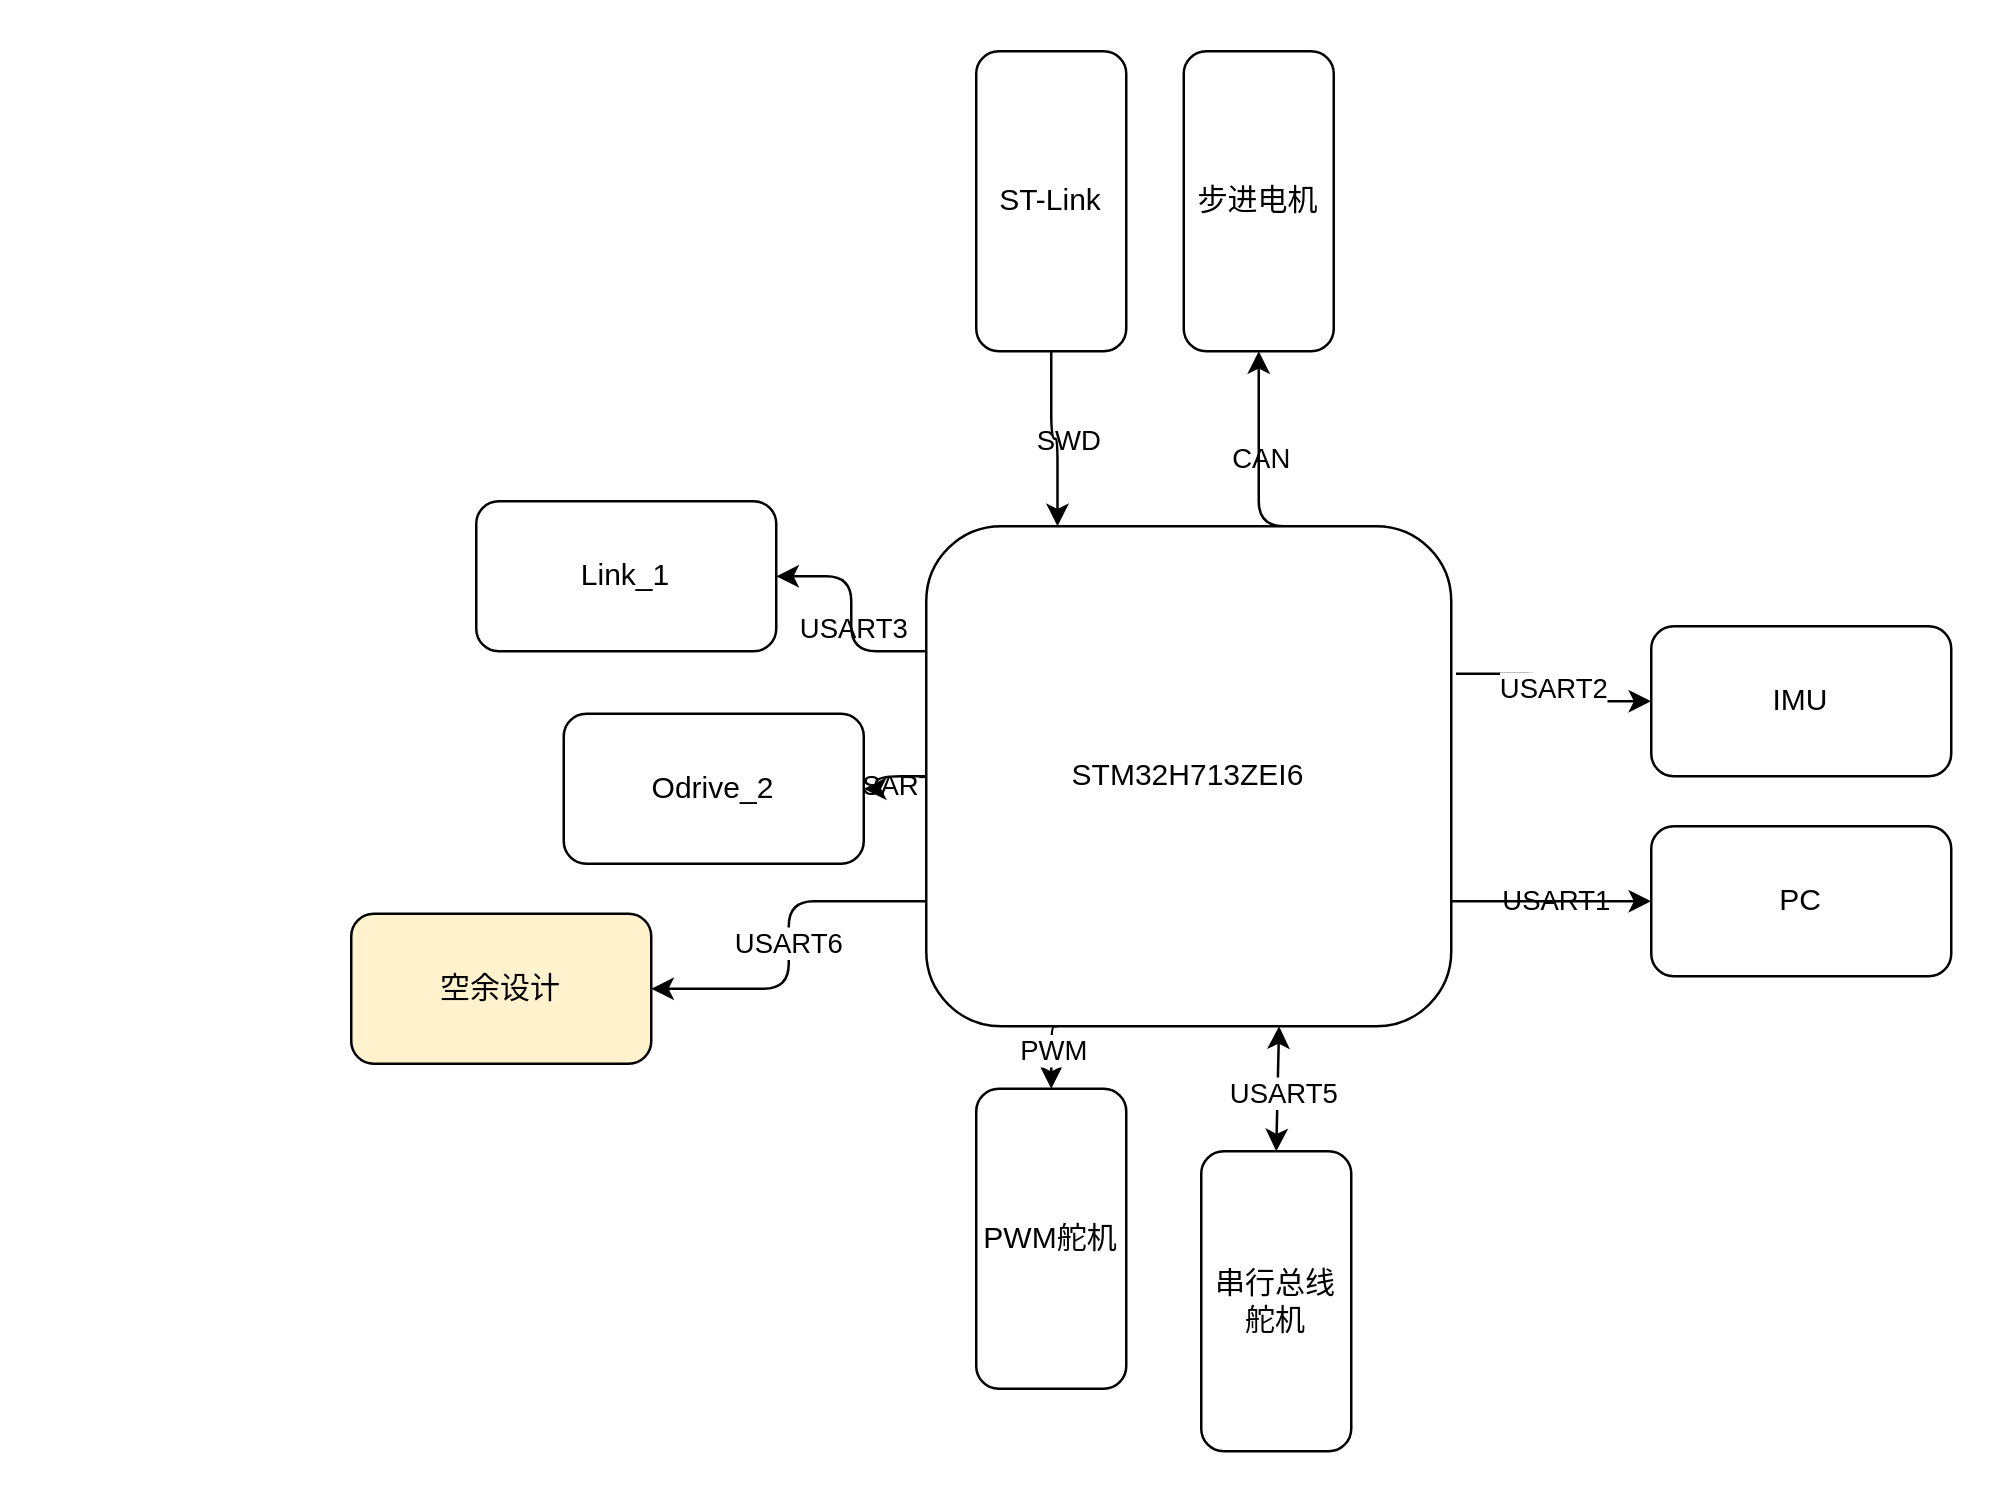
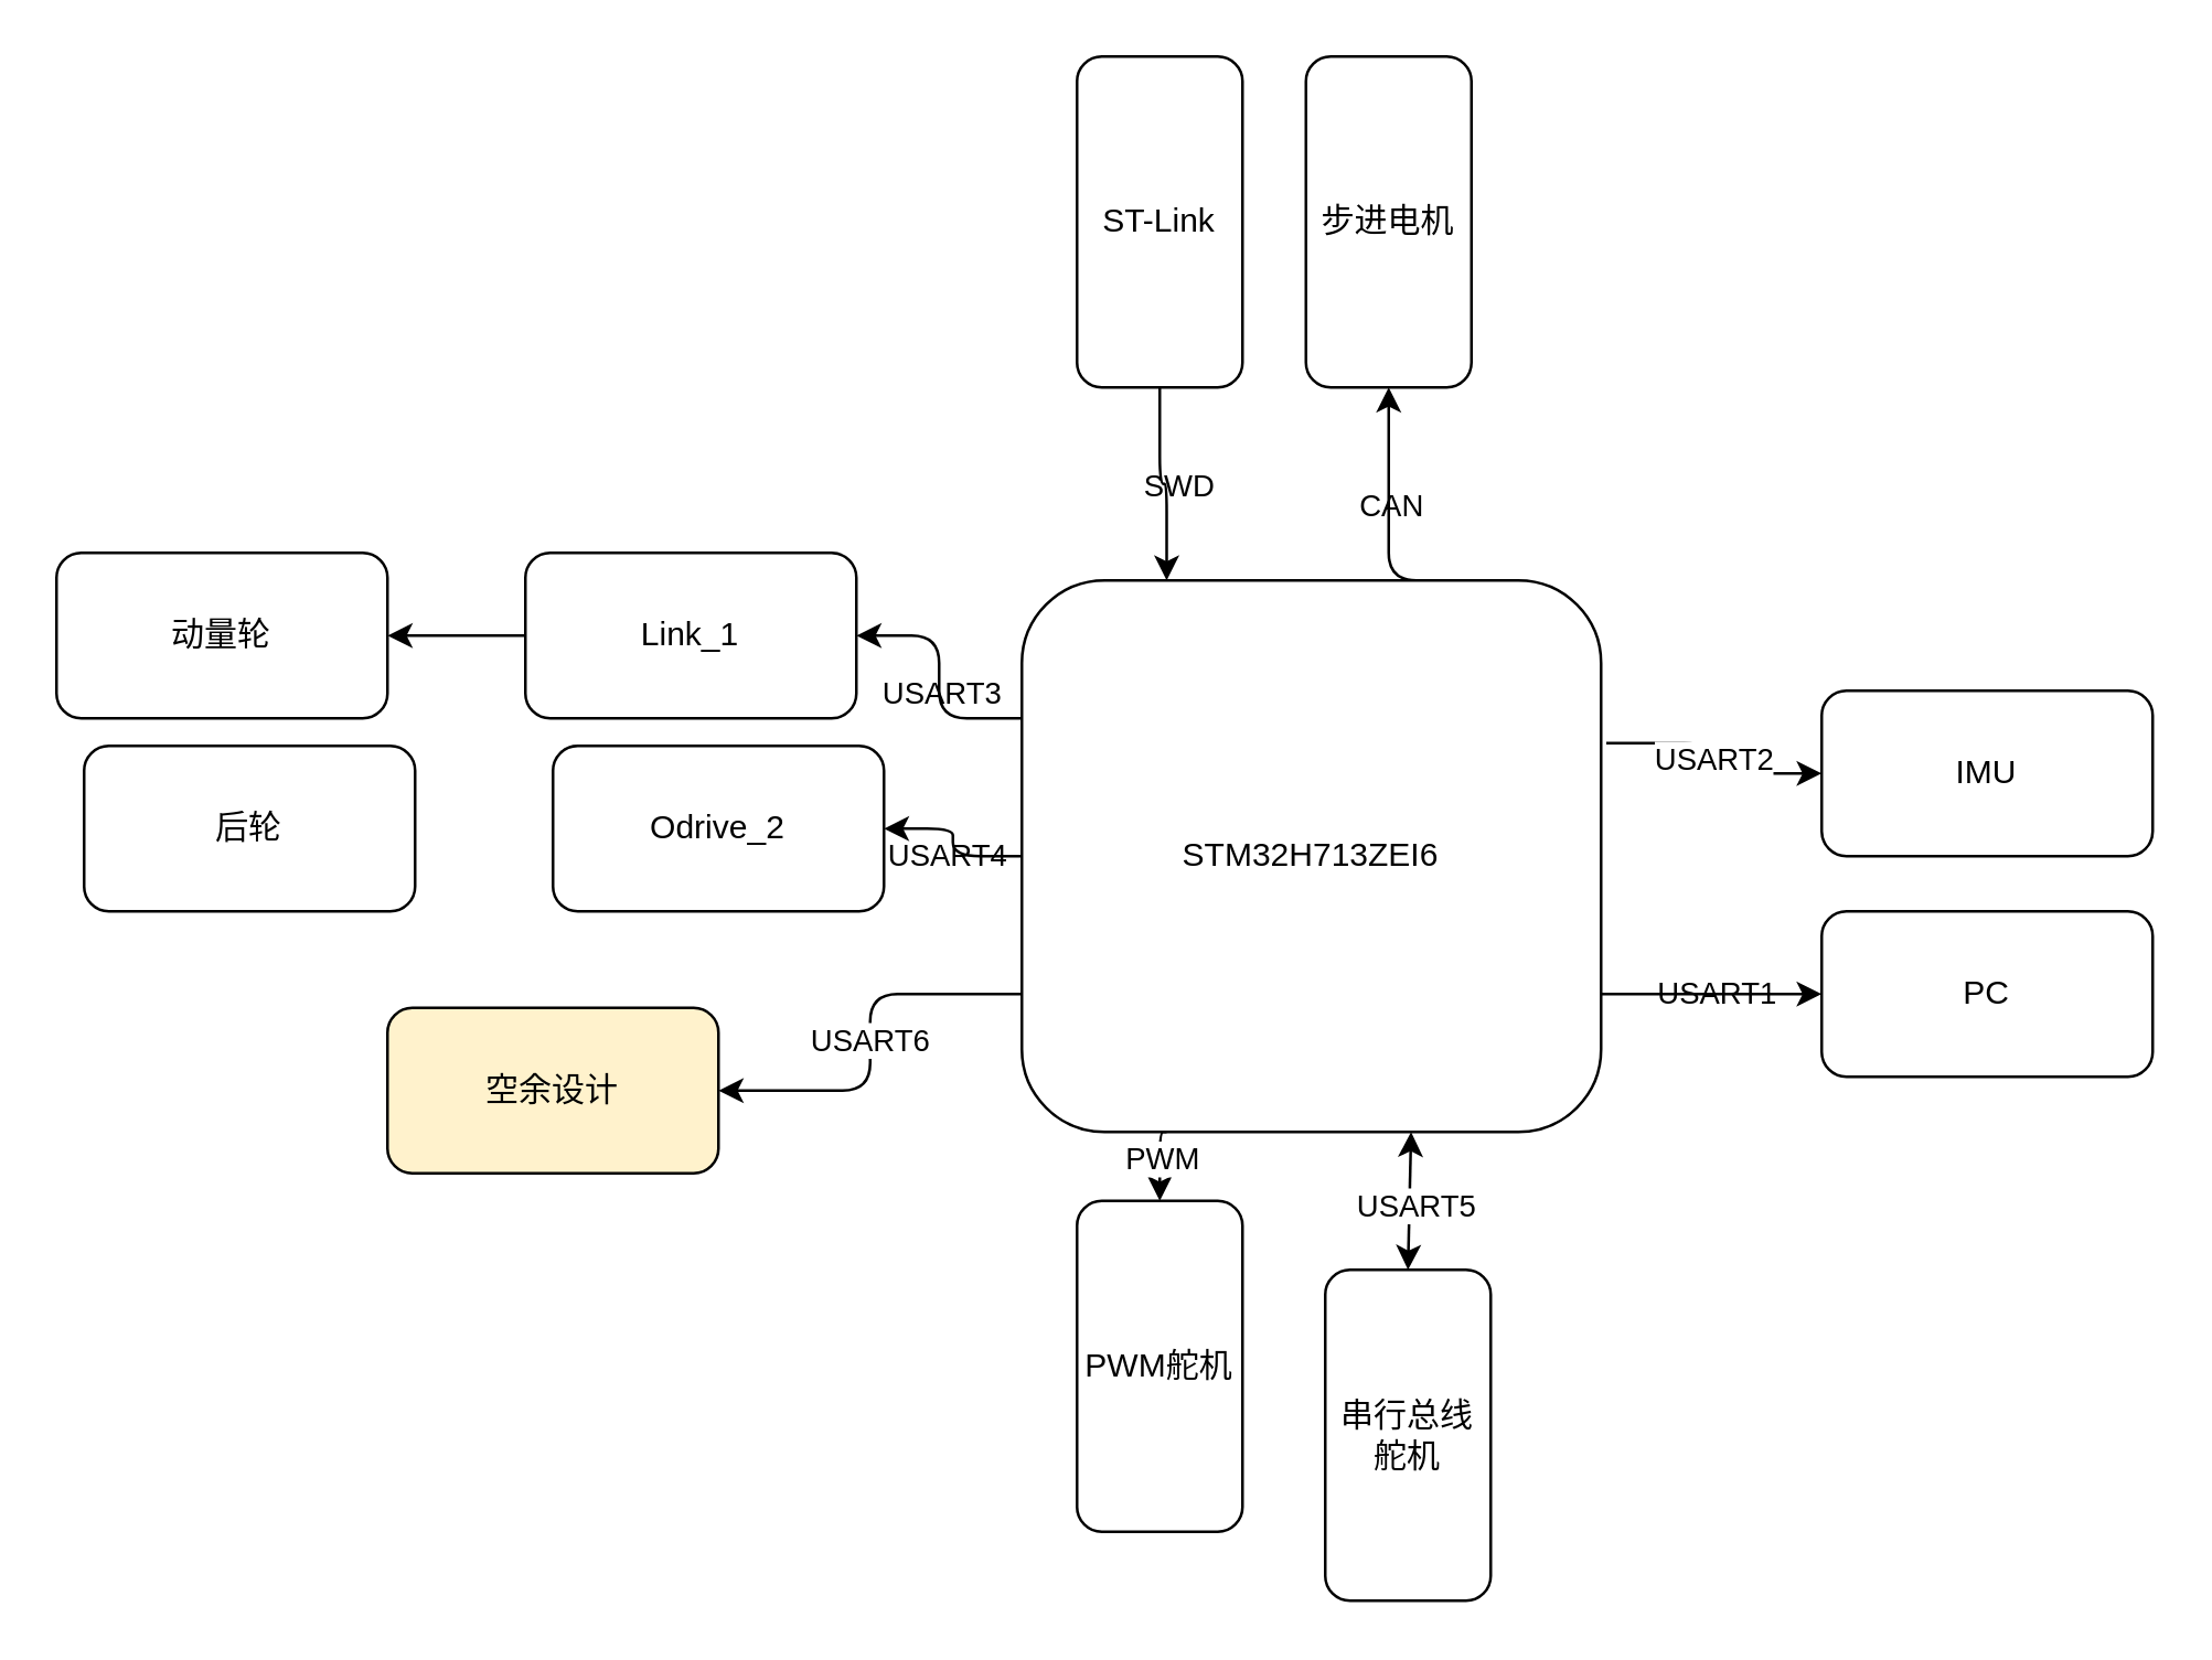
  <mxCell id="0" />
  <mxCell id="1" parent="0" />
  <mxCell id="2" style="edgeStyle=orthogonalEdgeStyle;rounded=1;orthogonalLoop=1;jettySize=auto;html=1;exitX=1;exitY=0.75;exitDx=0;exitDy=0;entryX=0;entryY=0.5;entryDx=0;entryDy=0;labelBackgroundColor=none;fontColor=default;" parent="1" source="12" target="17" edge="1"><mxGeometry relative="1" as="geometry" /></mxCell>
  <mxCell id="3" value="USART1" style="edgeLabel;html=1;align=center;verticalAlign=middle;resizable=0;points=[];rounded=1;labelBackgroundColor=none;" parent="2" vertex="1" connectable="0"><mxGeometry x="0.026" y="1" relative="1" as="geometry"><mxPoint as="offset" /></mxGeometry></mxCell>
  <mxCell id="4" style="edgeStyle=orthogonalEdgeStyle;rounded=1;orthogonalLoop=1;jettySize=auto;html=1;entryX=0;entryY=0.5;entryDx=0;entryDy=0;exitX=0.75;exitY=0;exitDx=0;exitDy=0;labelBackgroundColor=none;fontColor=default;" parent="1" source="12" target="13" edge="1"><mxGeometry relative="1" as="geometry"><Array as="points"><mxPoint x="503" y="210" /></Array></mxGeometry></mxCell>
  <mxCell id="5" value="CAN" style="edgeLabel;html=1;align=center;verticalAlign=middle;resizable=0;points=[];rounded=1;labelBackgroundColor=none;" parent="4" vertex="1" connectable="0"><mxGeometry x="-0.051" y="-1" relative="1" as="geometry"><mxPoint x="-1" y="-7" as="offset" /></mxGeometry></mxCell>
  <mxCell id="6" style="edgeStyle=orthogonalEdgeStyle;rounded=1;orthogonalLoop=1;jettySize=auto;html=1;entryX=1;entryY=0.5;entryDx=0;entryDy=0;labelBackgroundColor=none;fontColor=default;" parent="1" source="12" target="16" edge="1"><mxGeometry relative="1" as="geometry" /></mxCell>
  <mxCell id="7" value="USART4" style="edgeLabel;html=1;align=center;verticalAlign=middle;resizable=0;points=[];rounded=1;labelBackgroundColor=none;" parent="6" vertex="1" connectable="0"><mxGeometry x="-0.122" y="3" relative="1" as="geometry"><mxPoint as="offset" /></mxGeometry></mxCell>
  <mxCell id="8" style="edgeStyle=orthogonalEdgeStyle;rounded=1;orthogonalLoop=1;jettySize=auto;html=1;exitX=0.25;exitY=1;exitDx=0;exitDy=0;curved=0;" parent="1" source="12" target="31" edge="1"><mxGeometry relative="1" as="geometry"><Array as="points"><mxPoint x="420" y="410" /></Array></mxGeometry></mxCell>
  <mxCell id="9" value="PWM" style="edgeLabel;html=1;align=center;verticalAlign=middle;resizable=0;points=[];rounded=1;" parent="8" vertex="1" connectable="0"><mxGeometry x="-0.117" relative="1" as="geometry"><mxPoint as="offset" /></mxGeometry></mxCell>
  <mxCell id="10" style="edgeStyle=orthogonalEdgeStyle;rounded=1;orthogonalLoop=1;jettySize=auto;html=1;exitX=0;exitY=0.75;exitDx=0;exitDy=0;" parent="1" source="12" target="32" edge="1"><mxGeometry relative="1" as="geometry"><mxPoint x="300" y="380" as="targetPoint" /></mxGeometry></mxCell>
  <mxCell id="11" value="USART6" style="edgeLabel;html=1;align=center;verticalAlign=middle;resizable=0;points=[];rounded=1;" parent="10" vertex="1" connectable="0"><mxGeometry x="-0.015" y="-1" relative="1" as="geometry"><mxPoint as="offset" /></mxGeometry></mxCell>
  <mxCell id="12" value="STM32H713ZEI6" style="rounded=1;whiteSpace=wrap;html=1;labelBackgroundColor=none;" parent="1" vertex="1"><mxGeometry x="370" y="210" width="210" height="200" as="geometry" /></mxCell>
  <mxCell id="13" value="步进电机" style="whiteSpace=wrap;html=1;rounded=1;labelBackgroundColor=none;direction=north;" parent="1" vertex="1"><mxGeometry x="473" y="20" width="60" height="120" as="geometry" /></mxCell>
+ <mxCell id="14" style="edgeStyle=orthogonalEdgeStyle;rounded=1;orthogonalLoop=1;jettySize=auto;html=1;labelBackgroundColor=none;fontColor=default;" parent="1" source="15" target="24" edge="1"><mxGeometry relative="1" as="geometry"><mxPoint x="130" y="230" as="targetPoint" /></mxGeometry></mxCell>
  <mxCell id="15" value="Link_1" style="rounded=1;whiteSpace=wrap;html=1;labelBackgroundColor=none;" parent="1" vertex="1"><mxGeometry x="190" y="200" width="120" height="60" as="geometry" /></mxCell>
- <mxCell id="16" value="Odrive_2" style="rounded=1;whiteSpace=wrap;html=1;labelBackgroundColor=none;" parent="1" vertex="1"><mxGeometry x="225" y="285" width="120" height="60" as="geometry" /></mxCell>
+ <mxCell id="16" value="Odrive_2" style="rounded=1;whiteSpace=wrap;html=1;labelBackgroundColor=none;" parent="1" vertex="1"><mxGeometry x="200" y="270" width="120" height="60" as="geometry" /></mxCell>
  <mxCell id="17" value="PC" style="rounded=1;whiteSpace=wrap;html=1;labelBackgroundColor=none;" parent="1" vertex="1"><mxGeometry x="660" y="330" width="120" height="60" as="geometry" /></mxCell>
  <mxCell id="18" value="串行总线舵机" style="rounded=1;whiteSpace=wrap;html=1;direction=south;labelBackgroundColor=none;" parent="1" vertex="1"><mxGeometry x="480" y="460" width="60" height="120" as="geometry" /></mxCell>
  <mxCell id="19" style="edgeStyle=orthogonalEdgeStyle;rounded=1;orthogonalLoop=1;jettySize=auto;html=1;exitX=1;exitY=0.5;exitDx=0;exitDy=0;entryX=0.25;entryY=0;entryDx=0;entryDy=0;labelBackgroundColor=none;fontColor=default;" parent="1" source="21" target="12" edge="1"><mxGeometry relative="1" as="geometry" /></mxCell>
  <mxCell id="20" value="SWD" style="edgeLabel;html=1;align=center;verticalAlign=middle;resizable=0;points=[];rounded=1;labelBackgroundColor=none;" parent="19" vertex="1" connectable="0"><mxGeometry x="0.039" y="4" relative="1" as="geometry"><mxPoint as="offset" /></mxGeometry></mxCell>
  <mxCell id="21" value="ST-Link" style="rounded=1;whiteSpace=wrap;html=1;direction=south;labelBackgroundColor=none;" parent="1" vertex="1"><mxGeometry x="390" y="20" width="60" height="120" as="geometry" /></mxCell>
  <mxCell id="22" style="edgeStyle=orthogonalEdgeStyle;rounded=1;orthogonalLoop=1;jettySize=auto;html=1;entryX=1;entryY=0.5;entryDx=0;entryDy=0;exitX=0;exitY=0.25;exitDx=0;exitDy=0;labelBackgroundColor=none;fontColor=default;" parent="1" source="12" target="15" edge="1"><mxGeometry relative="1" as="geometry"><Array as="points" /></mxGeometry></mxCell>
  <mxCell id="23" value="USART3" style="edgeLabel;html=1;align=center;verticalAlign=middle;resizable=0;points=[];rounded=1;labelBackgroundColor=none;" parent="22" vertex="1" connectable="0"><mxGeometry x="-0.106" relative="1" as="geometry"><mxPoint as="offset" /></mxGeometry></mxCell>
+ <mxCell id="24" value="动量轮" style="rounded=1;whiteSpace=wrap;html=1;labelBackgroundColor=none;" parent="1" vertex="1"><mxGeometry x="20" y="200" width="120" height="60" as="geometry" /></mxCell>
+ <mxCell id="25" value="后轮" style="whiteSpace=wrap;html=1;rounded=1;labelBackgroundColor=none;" parent="1" vertex="1"><mxGeometry x="30" y="270" width="120" height="60" as="geometry" /></mxCell>
  <mxCell id="26" value="" style="endArrow=classic;startArrow=classic;html=1;rounded=1;exitX=0;exitY=0.5;exitDx=0;exitDy=0;entryX=0.672;entryY=1;entryDx=0;entryDy=0;entryPerimeter=0;" parent="1" source="18" target="12" edge="1"><mxGeometry width="50" height="50" relative="1" as="geometry"><mxPoint x="470" y="460" as="sourcePoint" /><mxPoint x="520" y="410" as="targetPoint" /></mxGeometry></mxCell>
  <mxCell id="27" value="USART5" style="edgeLabel;html=1;align=center;verticalAlign=middle;resizable=0;points=[];rounded=1;" parent="26" vertex="1" connectable="0"><mxGeometry x="-0.027" y="-2" relative="1" as="geometry"><mxPoint as="offset" /></mxGeometry></mxCell>
  <mxCell id="28" value="IMU" style="rounded=1;whiteSpace=wrap;html=1;direction=east;labelBackgroundColor=none;" parent="1" vertex="1"><mxGeometry x="660" y="250" width="120" height="60" as="geometry" /></mxCell>
  <mxCell id="29" style="edgeStyle=orthogonalEdgeStyle;rounded=1;orthogonalLoop=1;jettySize=auto;html=1;exitX=1.009;exitY=0.295;exitDx=0;exitDy=0;entryX=0;entryY=0.5;entryDx=0;entryDy=0;exitPerimeter=0;" parent="1" source="12" target="28" edge="1"><mxGeometry relative="1" as="geometry"><mxPoint x="750.66" y="180" as="sourcePoint" /></mxGeometry></mxCell>
  <mxCell id="30" value="USART2" style="edgeLabel;html=1;align=center;verticalAlign=middle;resizable=0;points=[];rounded=1;" parent="29" vertex="1" connectable="0"><mxGeometry x="-0.022" relative="1" as="geometry"><mxPoint as="offset" /></mxGeometry></mxCell>
  <mxCell id="31" value="PWM舵机" style="rounded=1;whiteSpace=wrap;html=1;direction=south;labelBackgroundColor=none;" parent="1" vertex="1"><mxGeometry x="390" y="435" width="60" height="120" as="geometry" /></mxCell>
  <mxCell id="32" value="空余设计" style="rounded=1;whiteSpace=wrap;html=1;fillColor=#fff2cc;" parent="1" vertex="1"><mxGeometry x="140" y="365" width="120" height="60" as="geometry" /></mxCell>
